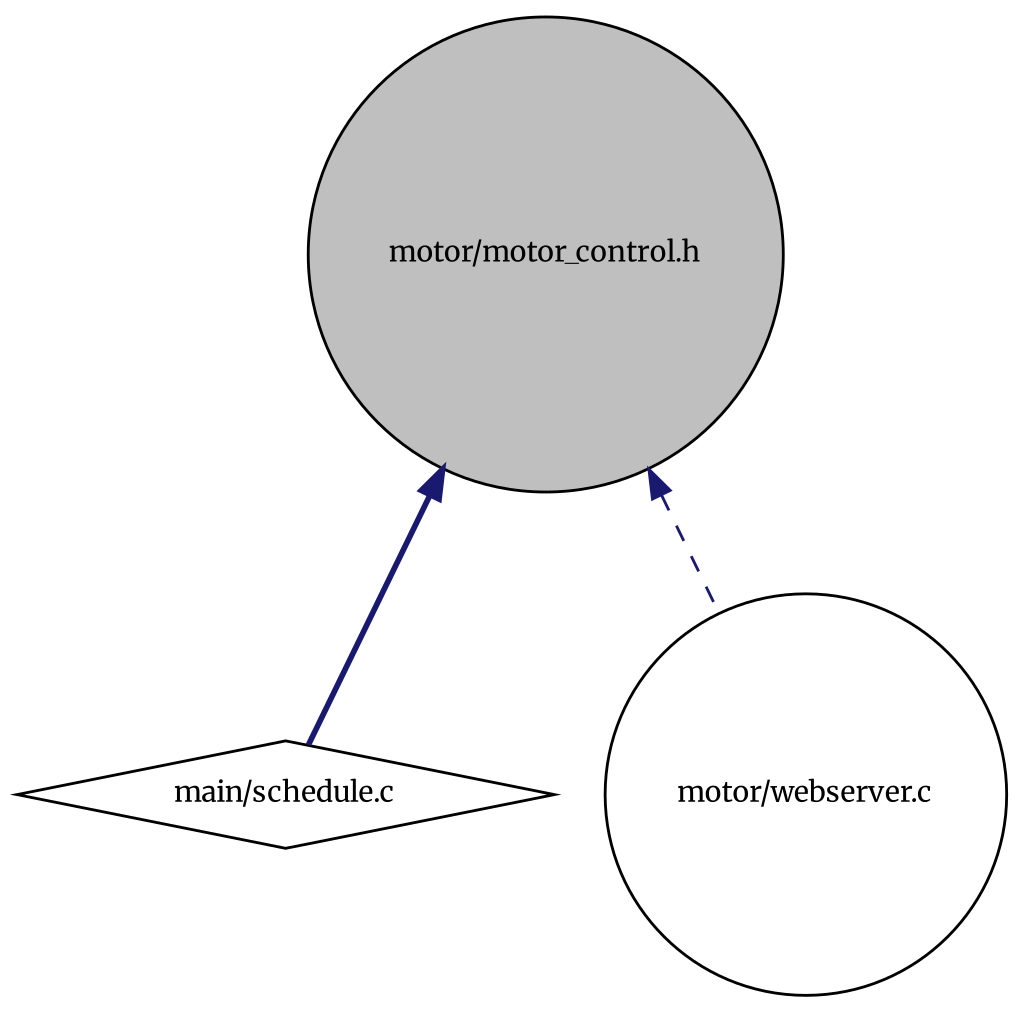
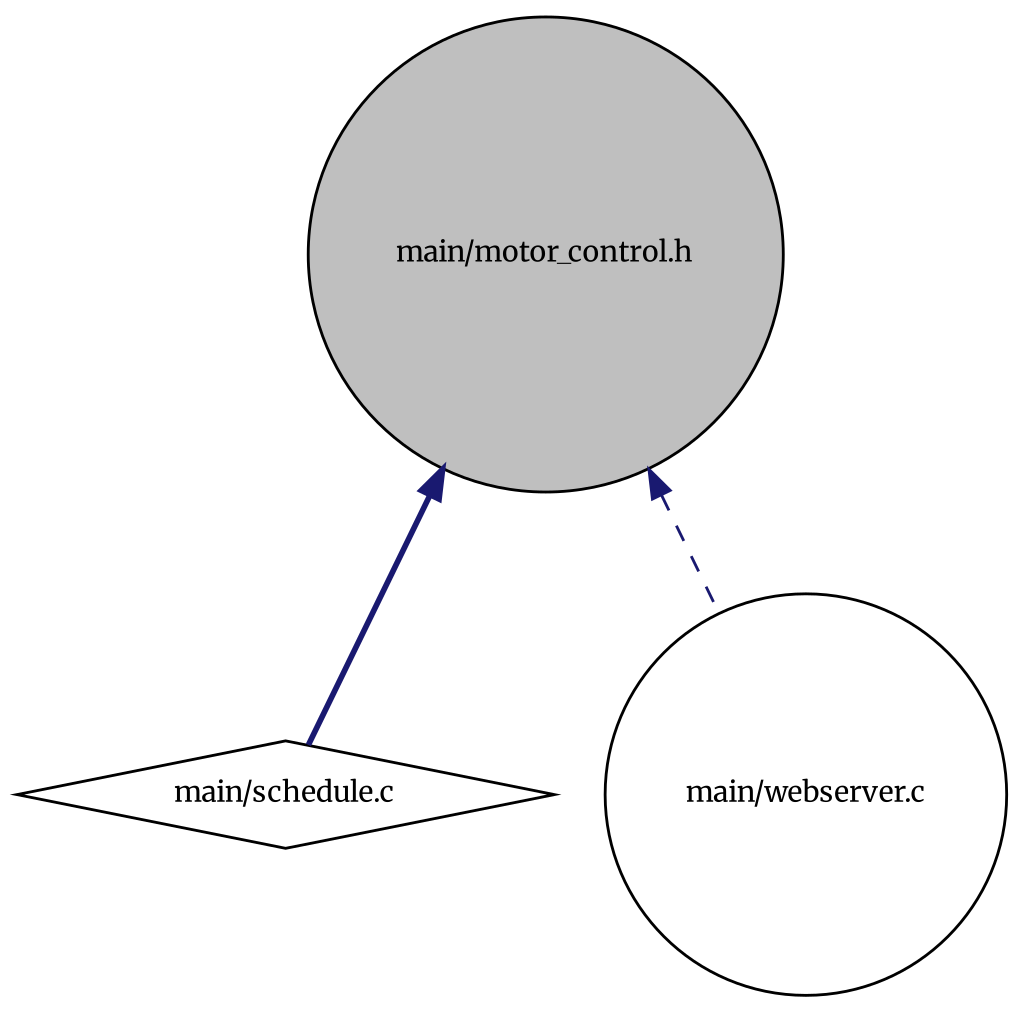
  digraph {
    fontname=Merriweather
    node [color=black fillcolor=white fontname=Merriweather fontsize=10 shape=circle style=filled]
    edge [color=midnightblue dir=back fontname=Merriweather fontsize=10 labelfontname=Helvetica labelfontsize=10]
-   n1 [fillcolor=grey75 fontcolor=black height=0.2 label="motor/motor_control.h" width=0.4]
+   n1 [fillcolor=grey75 fontcolor=black height=0.2 label="main/motor_control.h" width=0.4]
    n2 [height=0.2 label="main/schedule.c" shape=diamond width=0.4]
-   n3 [height=0.2 label="motor/webserver.c" width=0.4]
+   n3 [height=0.2 label="main/webserver.c" width=0.4]
    n1 -> n2 [style=bold]
    n1 -> n3 [style=dashed]
  }
